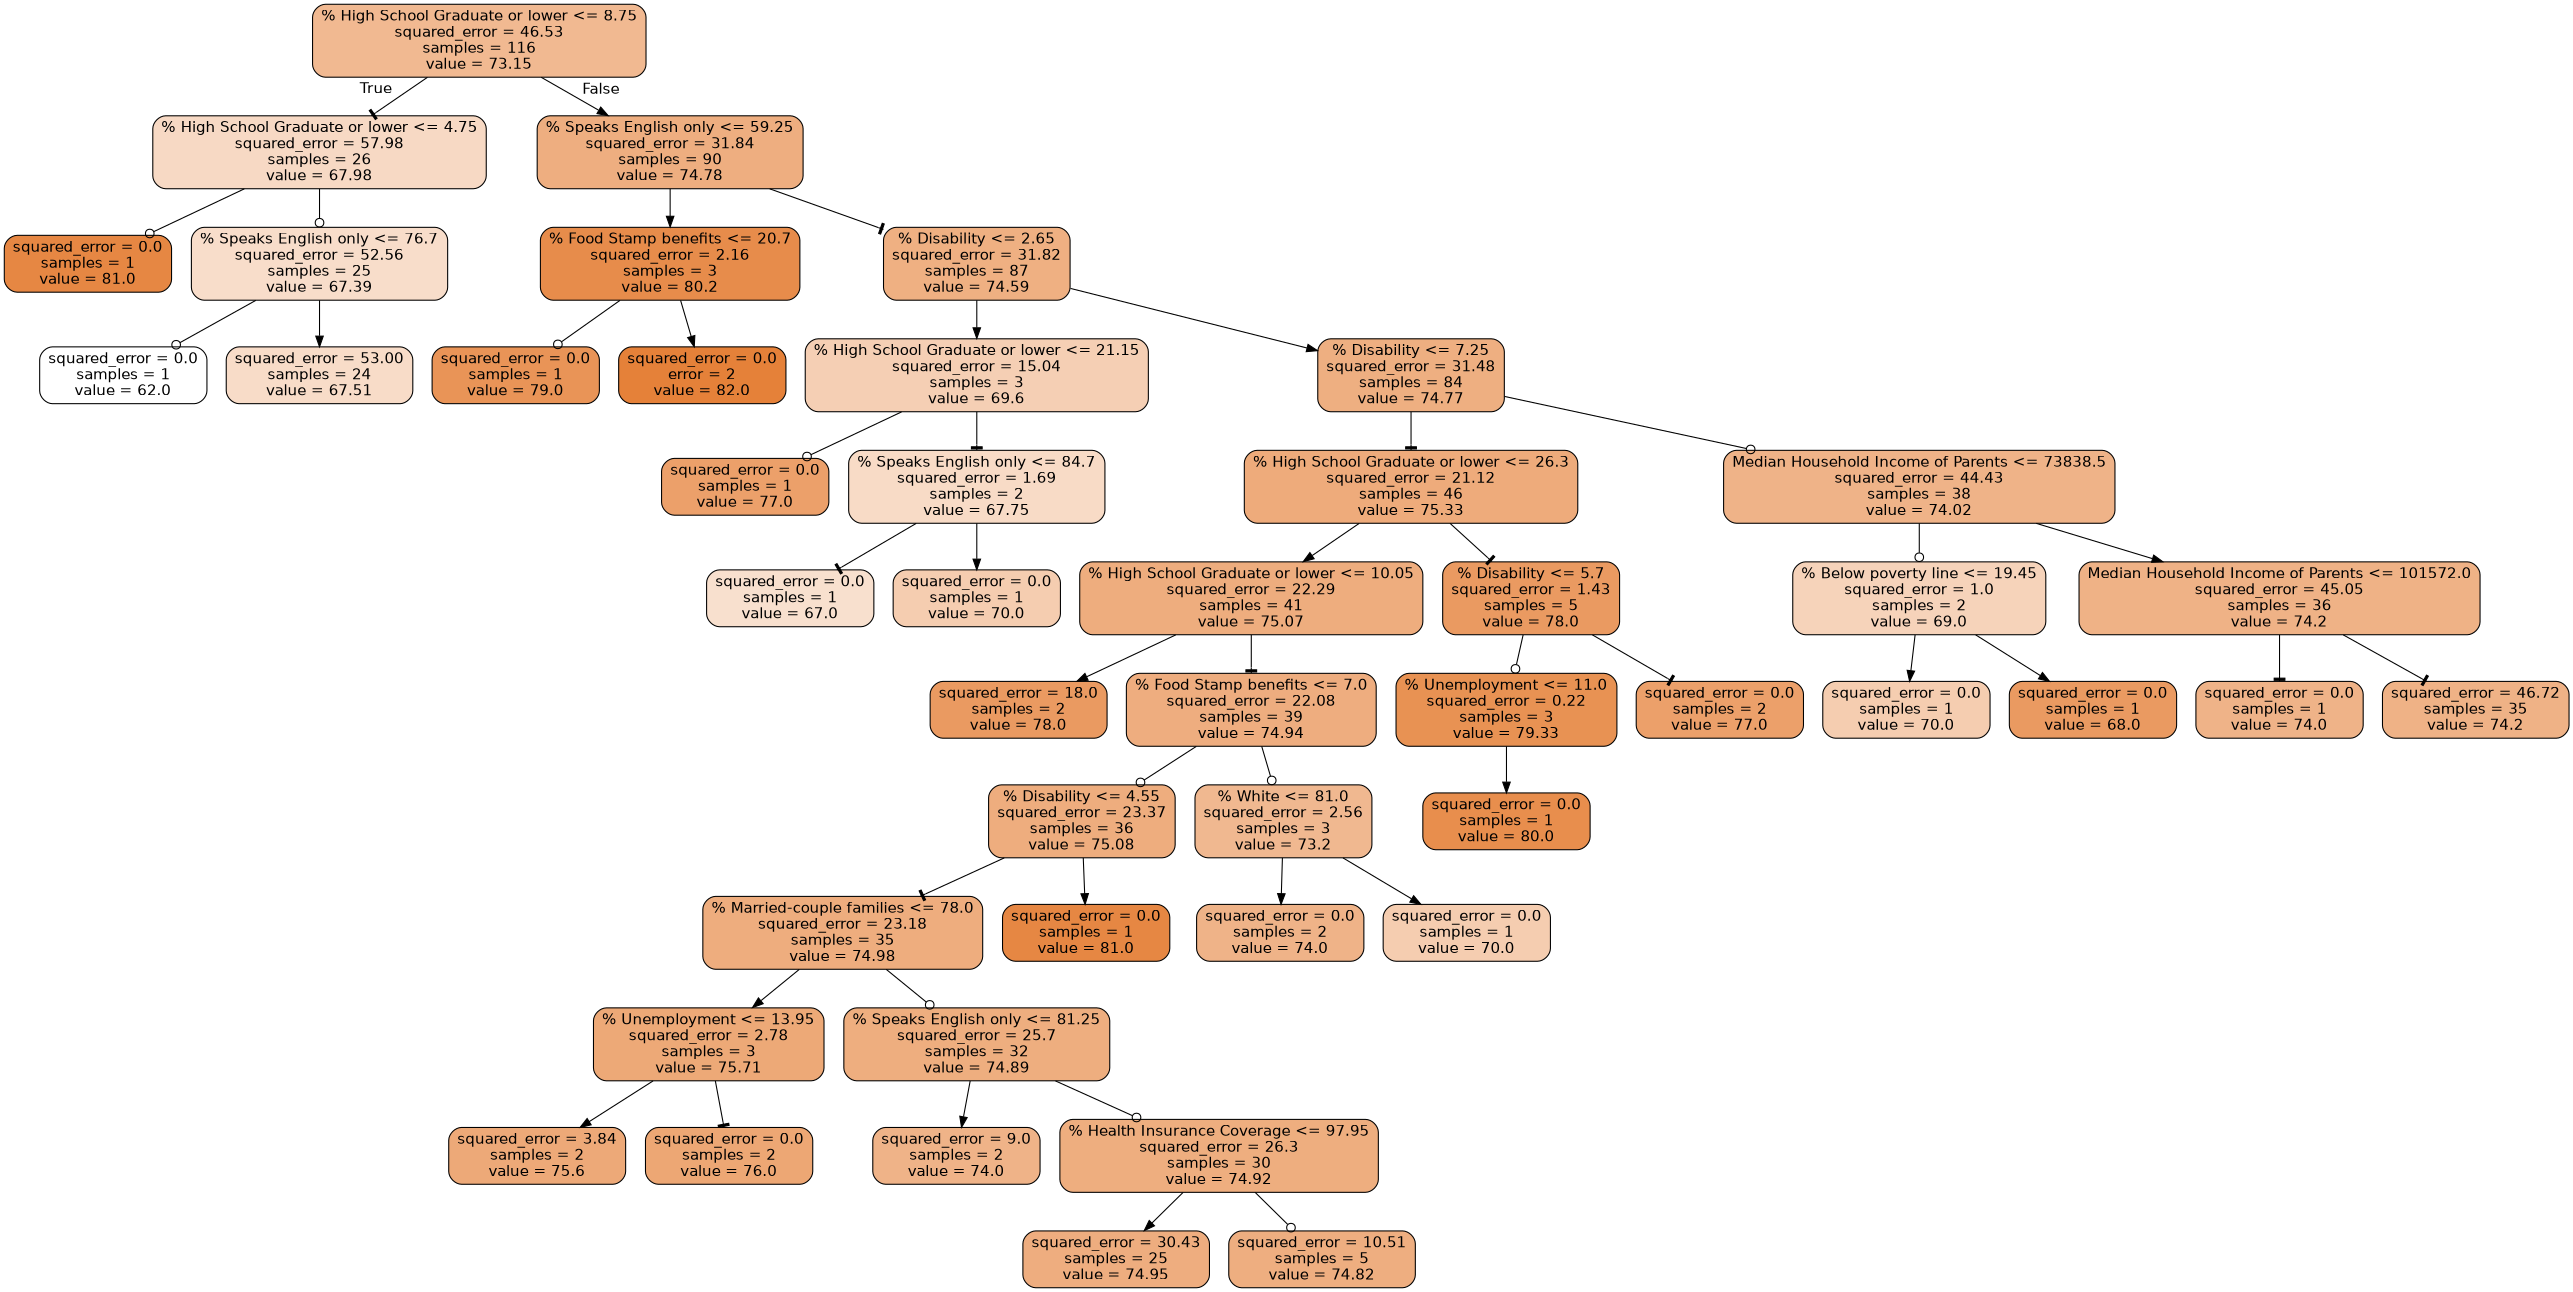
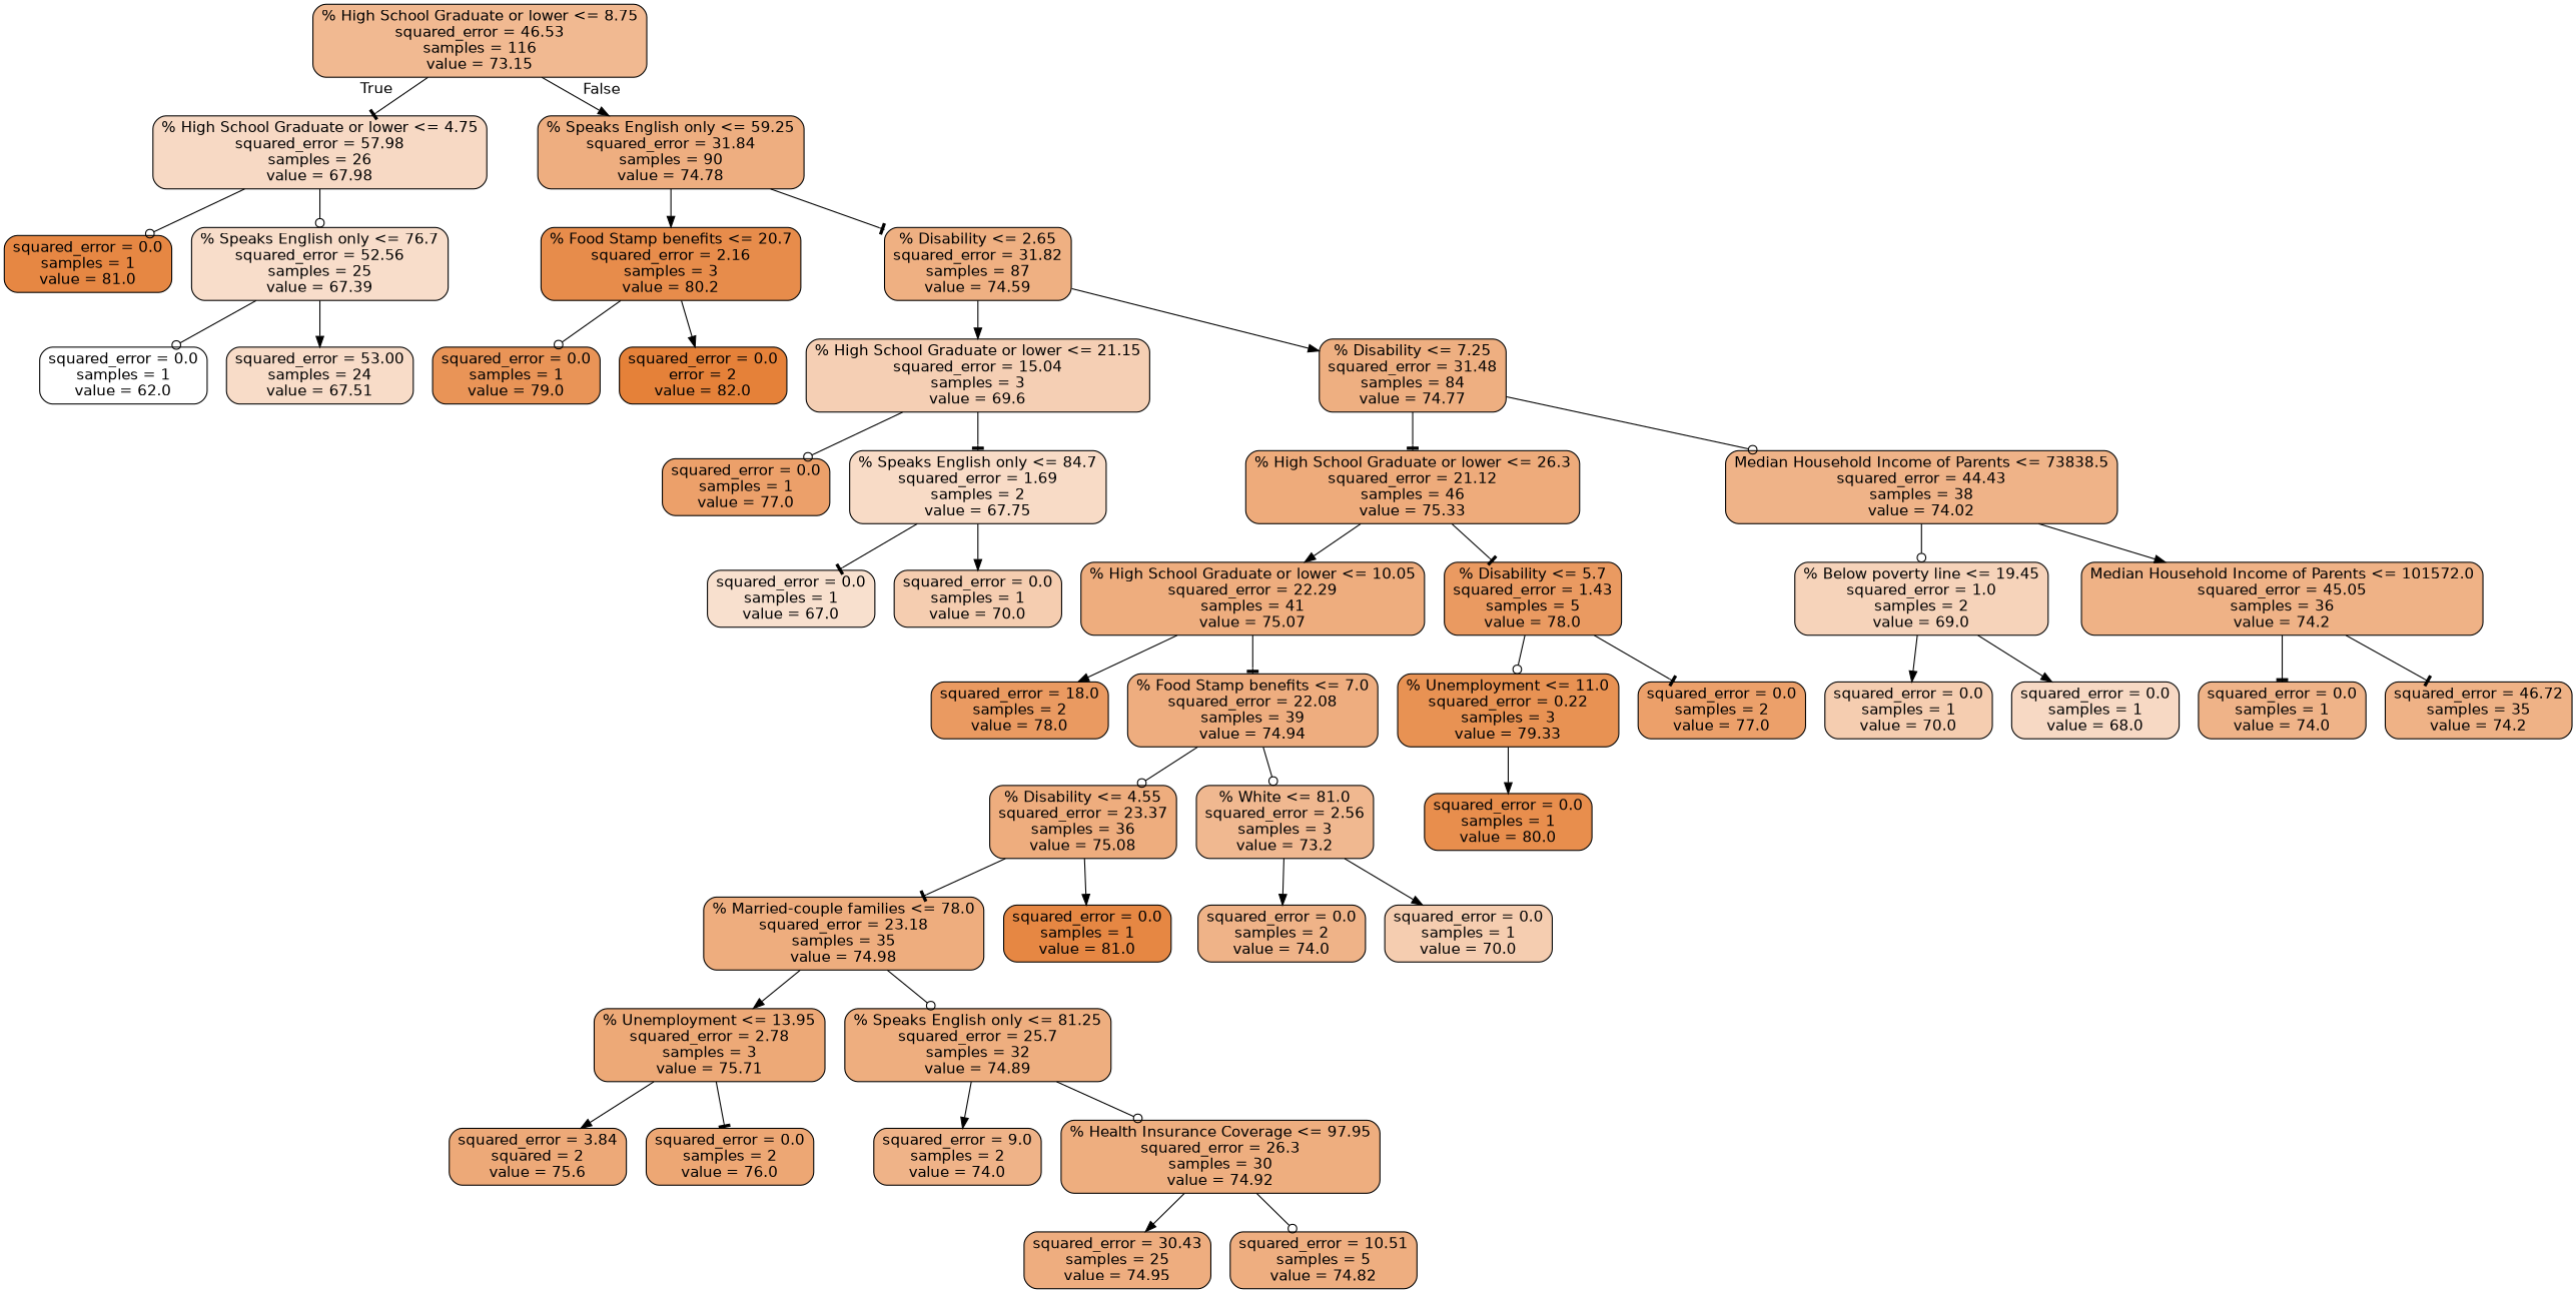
  digraph {
    node [color=black fillcolor="#efb388" fontname=helvetica shape=box style="filled, rounded"]
    edge [arrowhead=normal fontname=helvetica]
    n1 [fillcolor="#f1b991" label="% High School Graduate or lower <= 8.75\nsquared_error = 46.53\nsamples = 116\nvalue = 73.15"]
    n2 [fillcolor="#f7d9c4" label="% High School Graduate or lower <= 4.75\nsquared_error = 57.98\nsamples = 26\nvalue = 67.98"]
    n3 [fillcolor="#eeae80" label="% Speaks English only <= 59.25\nsquared_error = 31.84\nsamples = 90\nvalue = 74.78"]
    n4 [fillcolor="#e68743" label="squared_error = 0.0\nsamples = 1\nvalue = 81.0"]
    n5 [fillcolor="#f8ddca" label="% Speaks English only <= 76.7\nsquared_error = 52.56\nsamples = 25\nvalue = 67.39"]
    n6 [fillcolor="#e78c4b" label="% Food Stamp benefits <= 20.7\nsquared_error = 2.16\nsamples = 3\nvalue = 80.2"]
    n7 [fillcolor="#efb082" label="% Disability <= 2.65\nsquared_error = 31.82\nsamples = 87\nvalue = 74.59"]
    n8 [fillcolor="#ffffff" label="squared_error = 0.0\nsamples = 1\nvalue = 62.0"]
    n9 [fillcolor="#f8dcc8" label="squared_error = 53.00\nsamples = 24\nvalue = 67.51"]
    n10 [fillcolor="#e99457" label="squared_error = 0.0\nsamples = 1\nvalue = 79.0"]
    n11 [fillcolor="#e58139" label="squared_error = 0.0\nerror = 2\nvalue = 82.0"]
    n12 [fillcolor="#f5cfb4" label="% High School Graduate or lower <= 21.15\nsquared_error = 15.04\nsamples = 3\nvalue = 69.6"]
    n13 [fillcolor="#eeaf81" label="% Disability <= 7.25\nsquared_error = 31.48\nsamples = 84\nvalue = 74.77"]
    n14 [fillcolor="#eca06a" label="squared_error = 0.0\nsamples = 1\nvalue = 77.0"]
    n15 [fillcolor="#f8dbc6" label="% Speaks English only <= 84.7\nsquared_error = 1.69\nsamples = 2\nvalue = 67.75"]
    n16 [fillcolor="#eeab7b" label="% High School Graduate or lower <= 26.3\nsquared_error = 21.12\nsamples = 46\nvalue = 75.33"]
    n17 [label="Median Household Income of Parents <= 73838.5\nsquared_error = 44.43\nsamples = 38\nvalue = 74.02"]
    n18 [fillcolor="#f8e0ce" label="squared_error = 0.0\nsamples = 1\nvalue = 67.0"]
    n19 [fillcolor="#f5cdb0" label="squared_error = 0.0\nsamples = 1\nvalue = 70.0"]
    n20 [fillcolor="#eead7e" label="% High School Graduate or lower <= 10.05\nsquared_error = 22.29\nsamples = 41\nvalue = 75.07"]
    n21 [fillcolor="#ea9a61" label="% Disability <= 5.7\nsquared_error = 1.43\nsamples = 5\nvalue = 78.0"]
    n22 [fillcolor="#f6d3ba" label="% Below poverty line <= 19.45\nsquared_error = 1.0\nsamples = 2\nvalue = 69.0"]
    n23 [fillcolor="#efb286" label="Median Household Income of Parents <= 101572.0\nsquared_error = 45.05\nsamples = 36\nvalue = 74.2"]
    n24 [fillcolor="#ea9a61" label="squared_error = 18.0\nsamples = 2\nvalue = 78.0"]
    n25 [fillcolor="#eead7f" label="% Food Stamp benefits <= 7.0\nsquared_error = 22.08\nsamples = 39\nvalue = 74.94"]
    n26 [fillcolor="#e89253" label="% Unemployment <= 11.0\nsquared_error = 0.22\nsamples = 3\nvalue = 79.33"]
    n27 [fillcolor="#eca06a" label="squared_error = 0.0\nsamples = 2\nvalue = 77.0"]
    n28 [fillcolor="#eead7e" label="% Disability <= 4.55\nsquared_error = 23.37\nsamples = 36\nvalue = 75.08"]
    n29 [fillcolor="#f0b890" label="% White <= 81.0\nsquared_error = 2.56\nsamples = 3\nvalue = 73.2"]
    n30 [fillcolor="#eead7e" label="% Married-couple families <= 78.0\nsquared_error = 23.18\nsamples = 35\nvalue = 74.98"]
    n31 [fillcolor="#e68743" label="squared_error = 0.0\nsamples = 1\nvalue = 81.0"]
    n32 [label="squared_error = 0.0\nsamples = 2\nvalue = 74.0"]
    n33 [fillcolor="#f5cdb0" label="squared_error = 0.0\nsamples = 1\nvalue = 70.0"]
    n34 [fillcolor="#eda977" label="% Unemployment <= 13.95\nsquared_error = 2.78\nsamples = 3\nvalue = 75.71"]
    n35 [fillcolor="#eeae7f" label="% Speaks English only <= 81.25\nsquared_error = 25.7\nsamples = 32\nvalue = 74.89"]
-   n36 [fillcolor="#eda978" label="squared_error = 3.84\nsamples = 2\nvalue = 75.6"]
+   n36 [fillcolor="#eda978" label="squared_error = 3.84\nsquared = 2\nvalue = 75.6"]
    n37 [fillcolor="#eda774" label="squared_error = 0.0\nsamples = 2\nvalue = 76.0"]
    n38 [label="squared_error = 9.0\nsamples = 2\nvalue = 74.0"]
    n39 [fillcolor="#eeae7f" label="% Health Insurance Coverage <= 97.95\nsquared_error = 26.3\nsamples = 30\nvalue = 74.92"]
    n40 [fillcolor="#eead7f" label="squared_error = 30.43\nsamples = 25\nvalue = 74.95"]
    n41 [fillcolor="#eeae80" label="squared_error = 10.51\nsamples = 5\nvalue = 74.82"]
    n42 [fillcolor="#e88e4d" label="squared_error = 0.0\nsamples = 1\nvalue = 80.0"]
    n43 [fillcolor="#f5cdb0" label="squared_error = 0.0\nsamples = 1\nvalue = 70.0"]
-   n44 [fillcolor="#ea9a61" label="squared_error = 0.0\nsamples = 1\nvalue = 68.0"]
+   n44 [fillcolor="#f7d9c4" label="squared_error = 0.0\nsamples = 1\nvalue = 68.0"]
    n45 [label="squared_error = 0.0\nsamples = 1\nvalue = 74.0"]
    n46 [fillcolor="#efb286" label="squared_error = 46.72\nsamples = 35\nvalue = 74.2"]
    n1 -> n2 [arrowhead=tee headlabel=True labelangle=45 labeldistance=2.5]
    n1 -> n3 [headlabel=False labelangle=-45 labeldistance=2.5]
    n2 -> n4 [arrowhead=odot]
    n2 -> n5 [arrowhead=odot]
    n3 -> n6
    n3 -> n7 [arrowhead=tee]
    n5 -> n8 [arrowhead=odot]
    n5 -> n9
    n6 -> n10 [arrowhead=odot]
    n6 -> n11
    n7 -> n12
    n7 -> n13
    n12 -> n14 [arrowhead=odot]
    n12 -> n15 [arrowhead=tee]
    n13 -> n16 [arrowhead=tee]
    n13 -> n17 [arrowhead=odot]
    n15 -> n18 [arrowhead=tee]
    n15 -> n19
    n16 -> n20
    n16 -> n21 [arrowhead=tee]
    n17 -> n22 [arrowhead=odot]
    n17 -> n23
    n20 -> n24
    n20 -> n25 [arrowhead=tee]
    n21 -> n26 [arrowhead=odot]
    n21 -> n27 [arrowhead=tee]
    n22 -> n43
    n22 -> n44
    n23 -> n45 [arrowhead=tee]
    n23 -> n46 [arrowhead=tee]
    n25 -> n28 [arrowhead=odot]
    n25 -> n29 [arrowhead=odot]
    n26 -> n42
    n28 -> n30 [arrowhead=tee]
    n28 -> n31
    n29 -> n32
    n29 -> n33
    n30 -> n34
    n30 -> n35 [arrowhead=odot]
    n34 -> n36
    n34 -> n37 [arrowhead=tee]
    n35 -> n38
    n35 -> n39 [arrowhead=odot]
    n39 -> n40
    n39 -> n41 [arrowhead=odot]
  }
